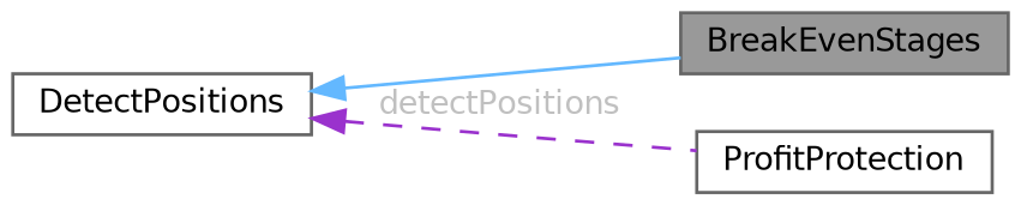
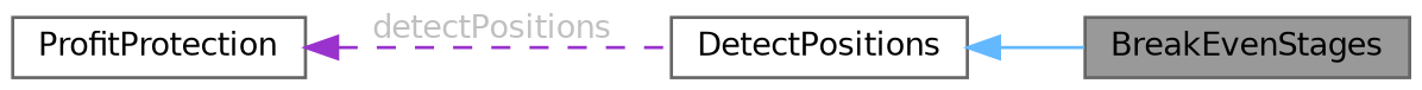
  digraph {
    rankdir=LR
    node [color=gray40 fillcolor=white fontname=Helvetica fontsize=10 shape=box style=filled]
    edge [dir=back fontname=Helvetica fontsize=10 labelfontname=Helvetica labelfontsize=10]
    n1 [fillcolor=grey60 fontcolor=black height=0.2 label=BreakEvenStages width=0.4]
    n2 [height=0.2 label=ProfitProtection width=0.4]
    n3 [height=0.2 label=DetectPositions width=0.4]
    n3 -> n1 [color=steelblue1 style=solid]
-   n3 -> n2 [color=darkorchid3 fontcolor=grey label=" detectPositions" style=dashed]
+   n2 -> n3 [color=darkorchid3 fontcolor=grey label=" detectPositions" style=dashed]
  }
